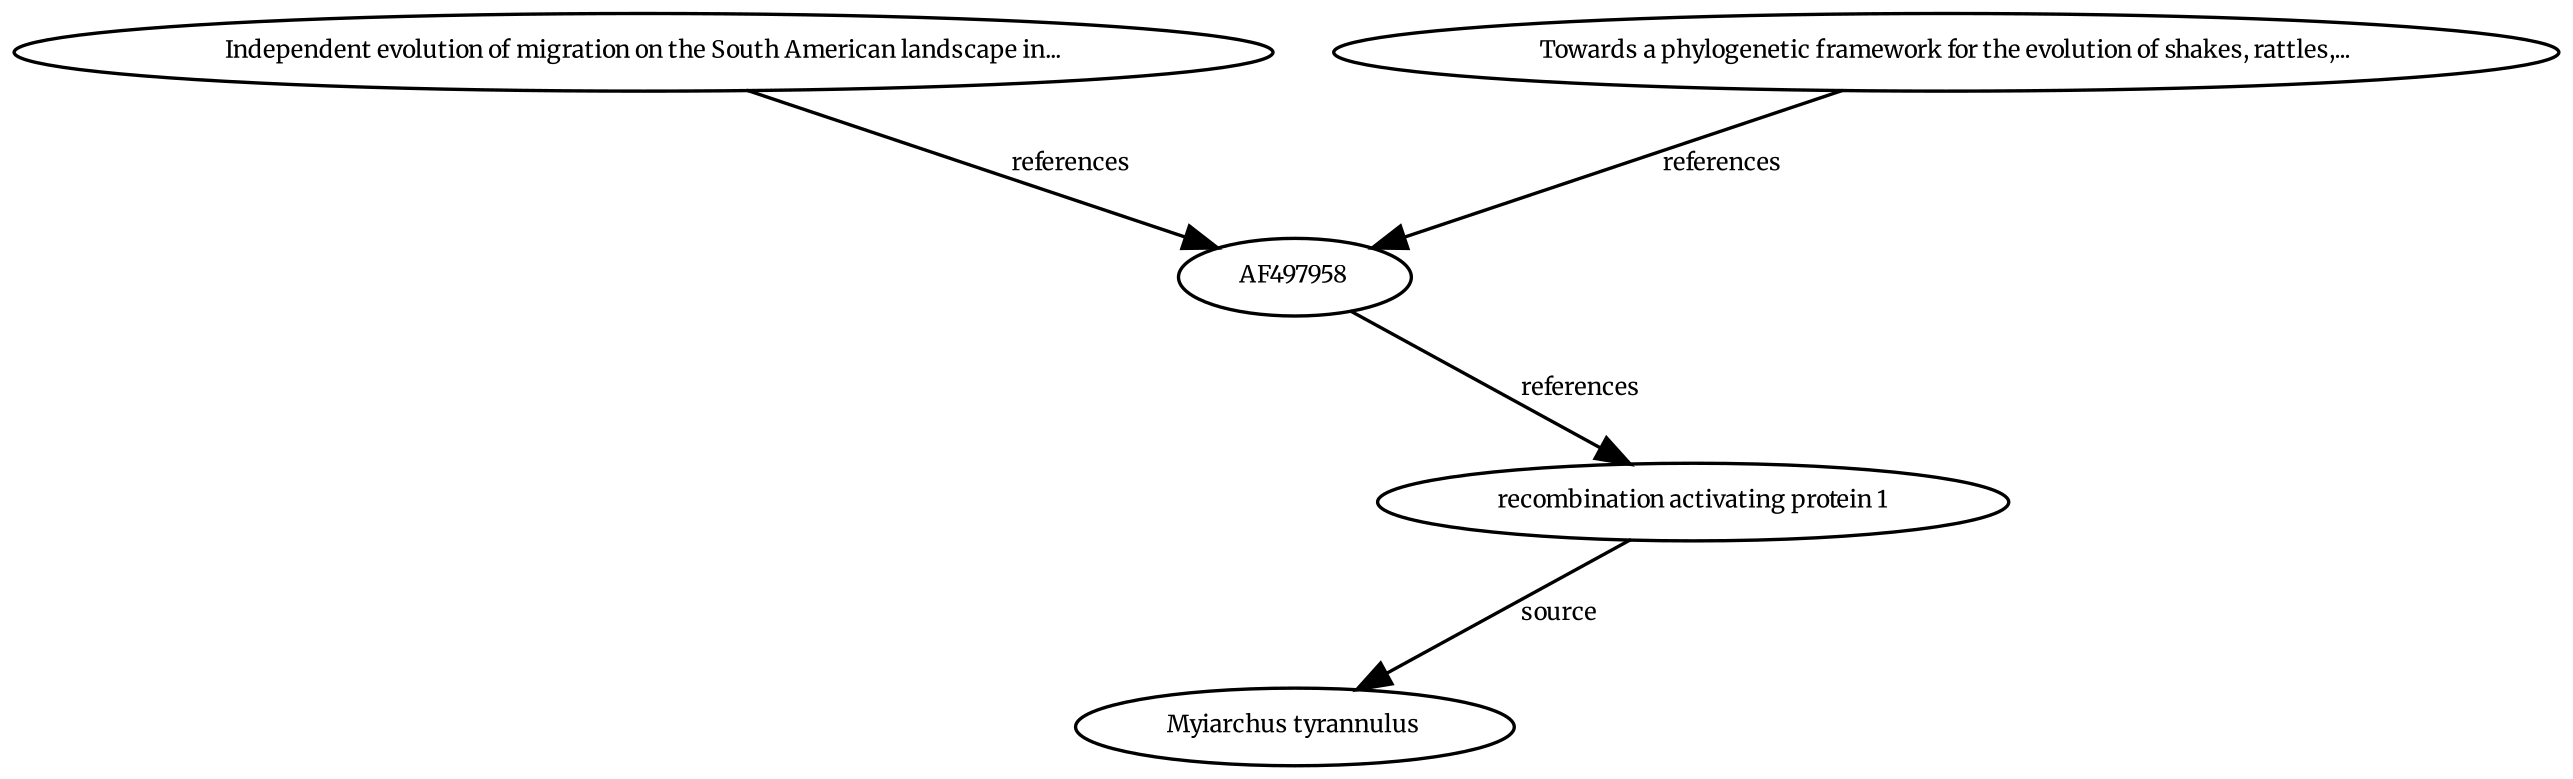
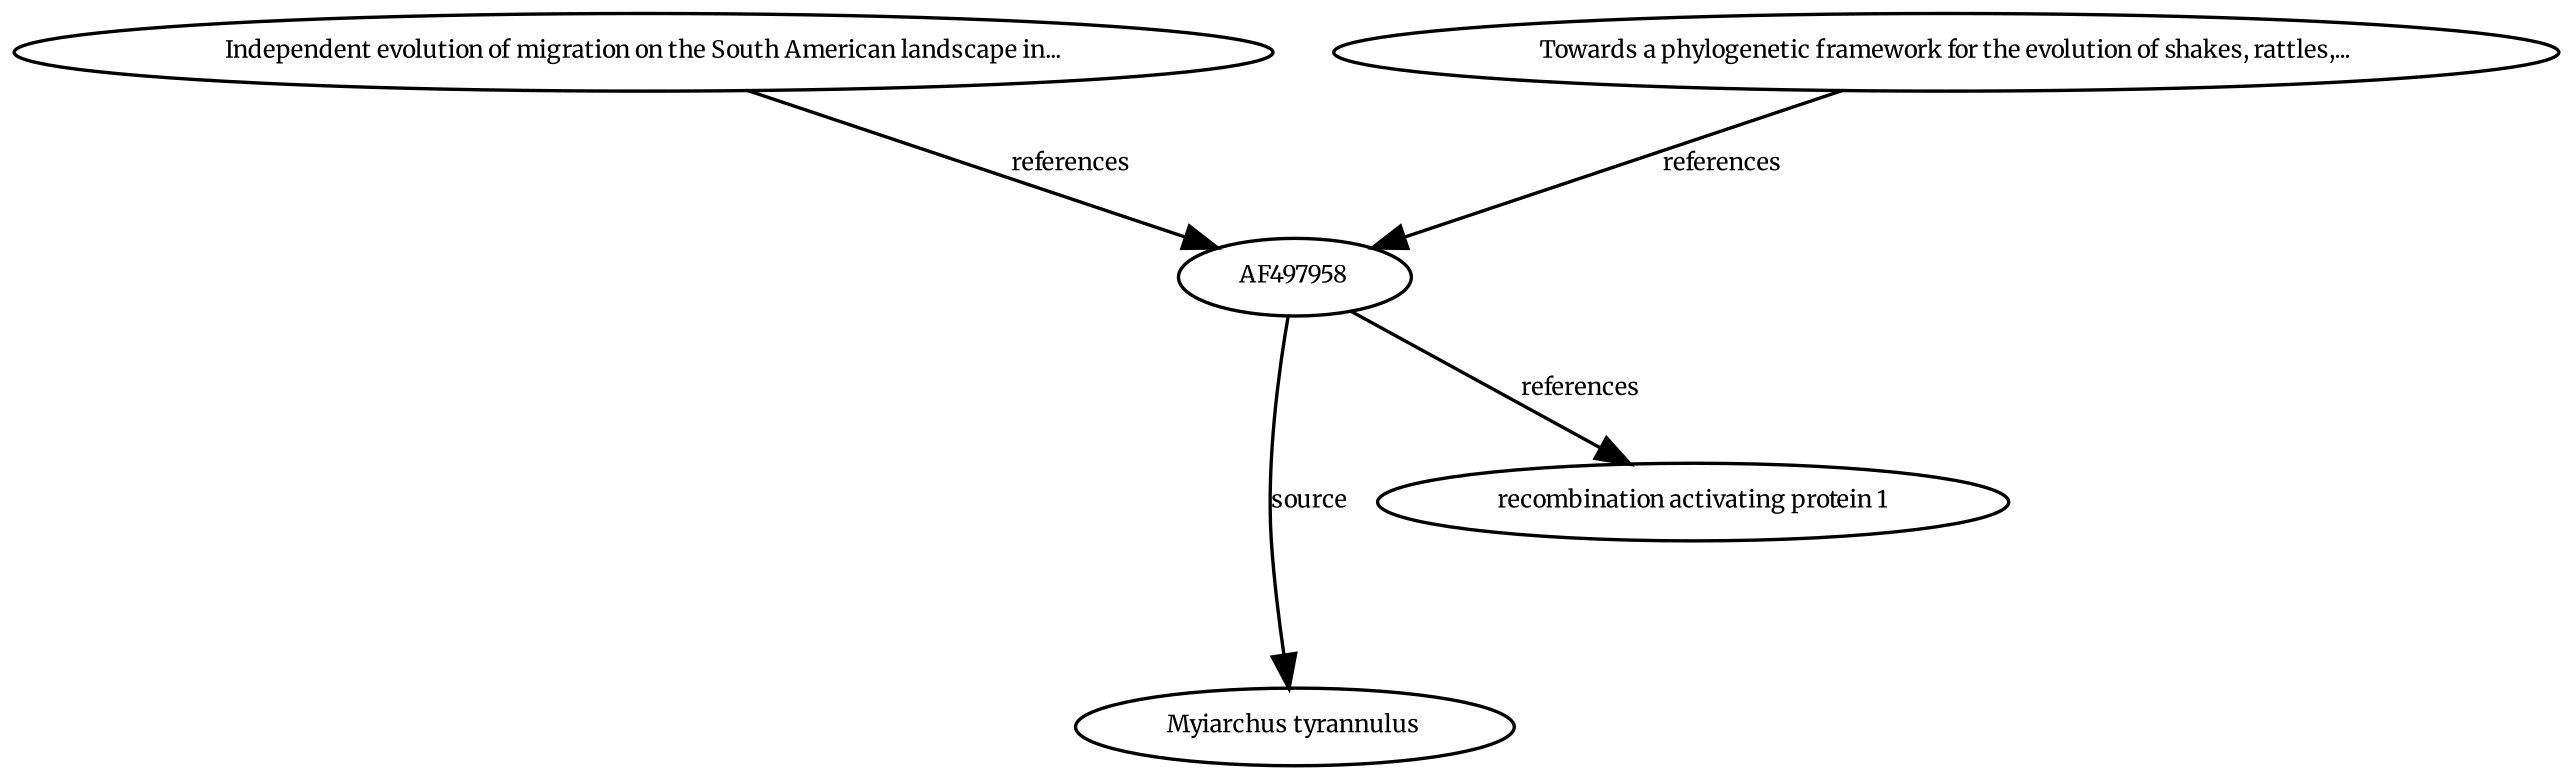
  digraph {
    fontname=Merriweather
    node [fontname=Merriweather fontsize=7]
    edge [fontname=Merriweather fontsize=7]
    n1 [height=0.27433100247 label=AF497958 width=0.27433100247]
    n2 [height=0.27433100247 label="Myiarchus tyrannulus" width=0.27433100247]
    n3 [height=0.27433100247 label="recombination activating protein 1" width=0.27433100247]
    n4 [height=0.27433100247 label="Independent evolution of migration on the South American landscape in..." width=0.27433100247]
    n5 [height=0.27433100247 label="Towards a phylogenetic framework for the evolution of shakes, rattles,..." width=0.27433100247]
-   n3 -> n2 [label=source]
+   n1 -> n2 [label=source]
    n1 -> n3 [label=references]
    n4 -> n1 [label=references]
    n5 -> n1 [label=references]
  }
